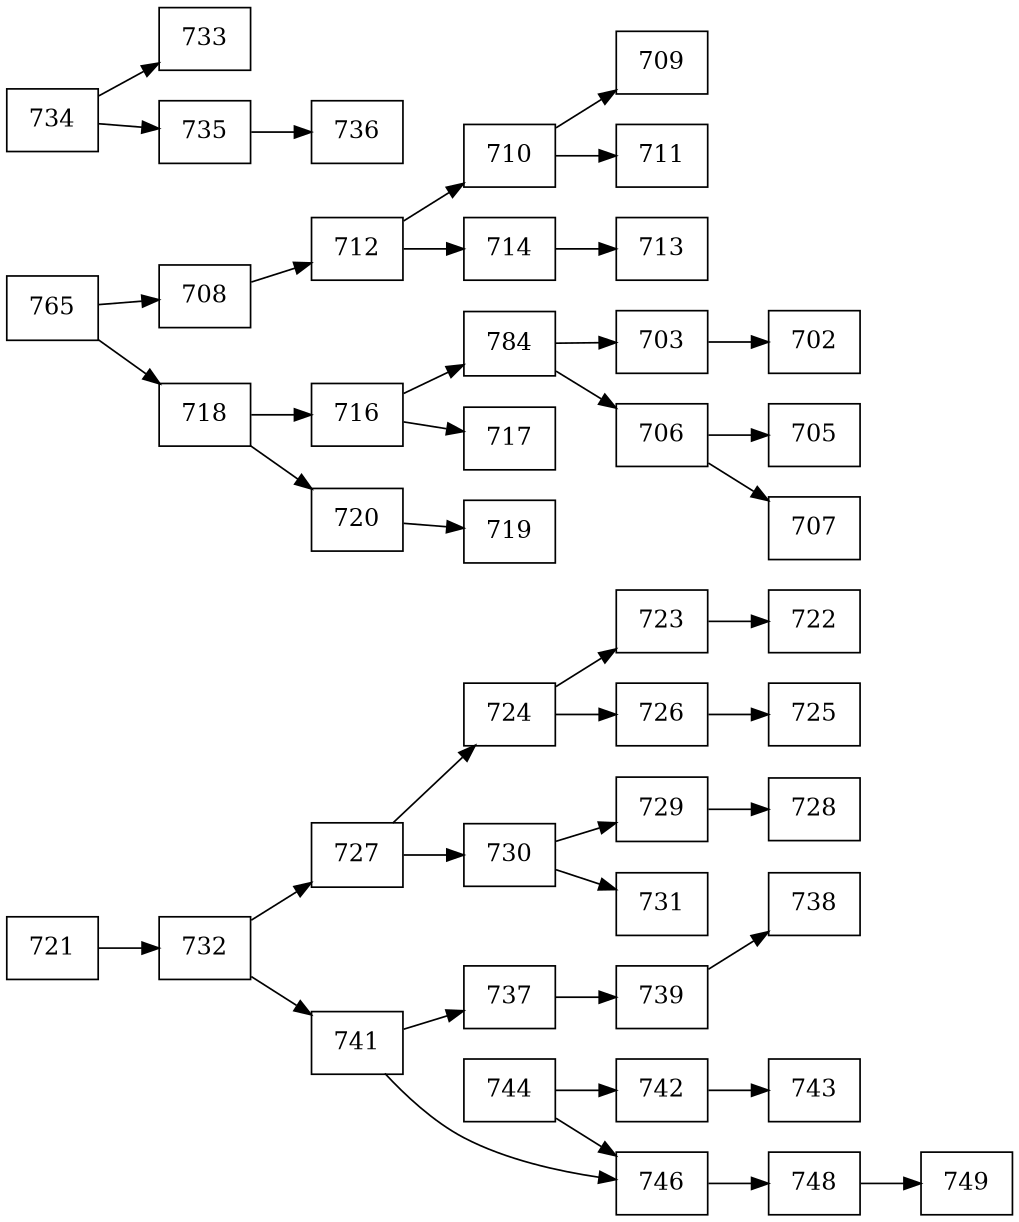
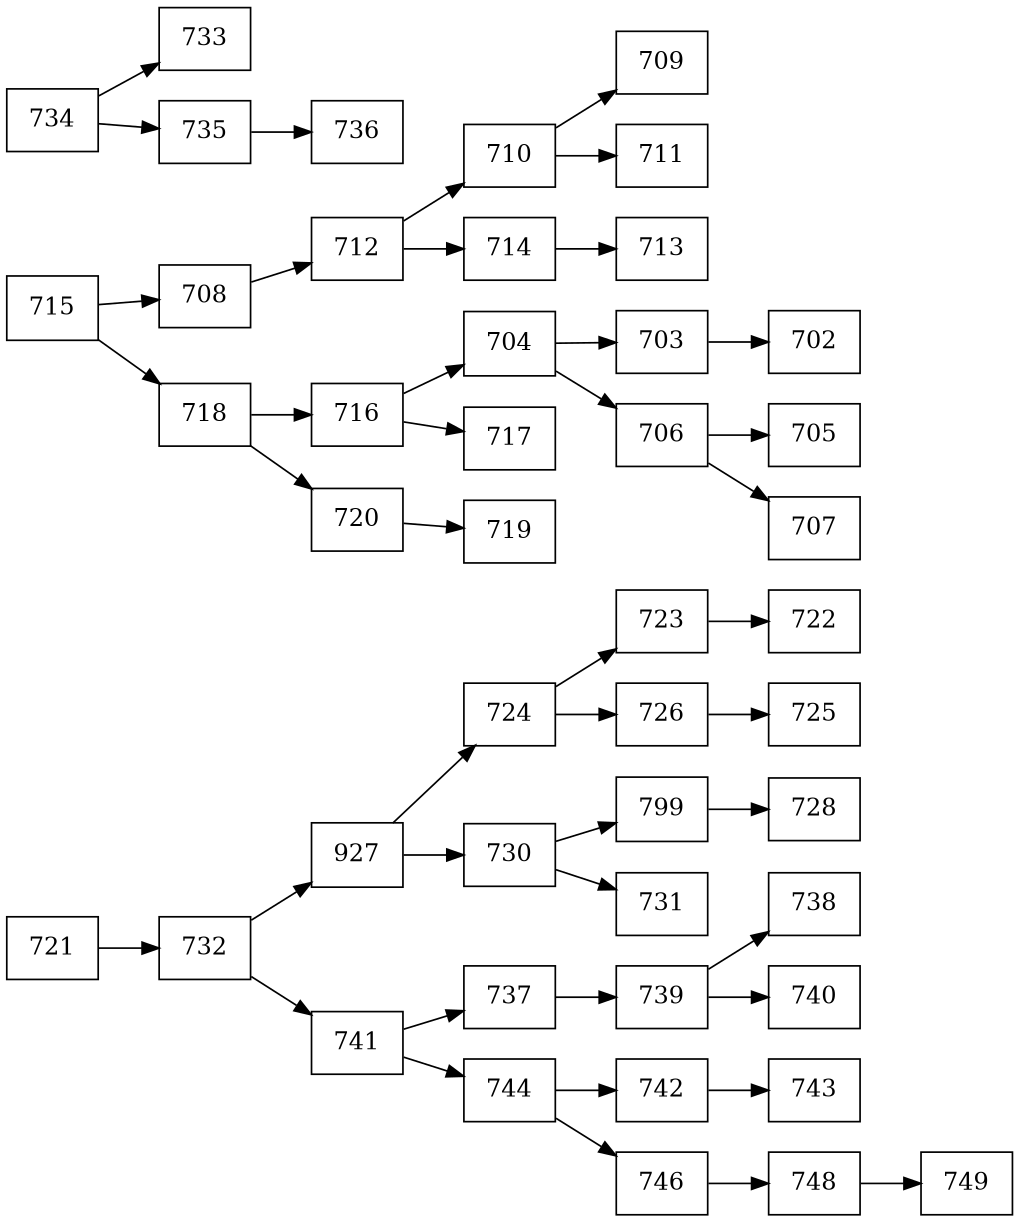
  digraph {
    concentrate=true
    rankdir=LR
    node [shape=record]
    n1 [label=721]
    n2 [label=732]
-   n3 [label=765]
+   n3 [label=715]
    n4 [label=708]
    n5 [label=718]
-   n6 [label=727]
+   n6 [label=927]
    n7 [label=741]
    n8 [label=712]
    n9 [label=716]
    n10 [label=720]
-   n11 [label=784]
+   n11 [label=704]
    n12 [label=703]
    n13 [label=706]
    n14 [label=710]
    n15 [label=714]
    n16 [label=702]
    n17 [label=705]
    n18 [label=707]
    n19 [label=709]
    n20 [label=711]
    n21 [label=713]
    n22 [label=717]
    n23 [label=719]
    n24 [label=724]
    n25 [label=730]
    n26 [label=737]
    n27 [label=744]
    n28 [label=723]
    n29 [label=726]
-   n30 [label=729]
+   n30 [label=799]
    n31 [label=731]
    n32 [label=722]
    n33 [label=725]
    n34 [label=728]
    n35 [label=739]
    n36 [label=742]
    n37 [label=746]
    n38 [label=734]
    n39 [label=733]
    n40 [label=735]
    n41 [label=738]
+   n42 [label=740]
    n43 [label=736]
    n44 [label=743]
    n45 [label=748]
    n46 [label=749]
    n1 -> n2
    n2 -> n6
    n2 -> n7
    n3 -> n4
    n3 -> n5
    n4 -> n8
    n5 -> n9
    n5 -> n10
    n6 -> n24
    n6 -> n25
    n7 -> n26
-   n7 -> n37
+   n7 -> n27
    n8 -> n14
    n8 -> n15
    n9 -> n11
    n9 -> n22
    n10 -> n23
    n11 -> n12
    n11 -> n13
    n12 -> n16
    n13 -> n17
    n13 -> n18
    n14 -> n19
    n14 -> n20
    n15 -> n21
    n24 -> n28
    n24 -> n29
    n25 -> n30
    n25 -> n31
    n26 -> n35
    n27 -> n36
    n27 -> n37
    n28 -> n32
    n29 -> n33
    n30 -> n34
    n35 -> n41
+   n35 -> n42
    n36 -> n44
    n37 -> n45
    n38 -> n39
    n38 -> n40
    n40 -> n43
    n45 -> n46
  }
